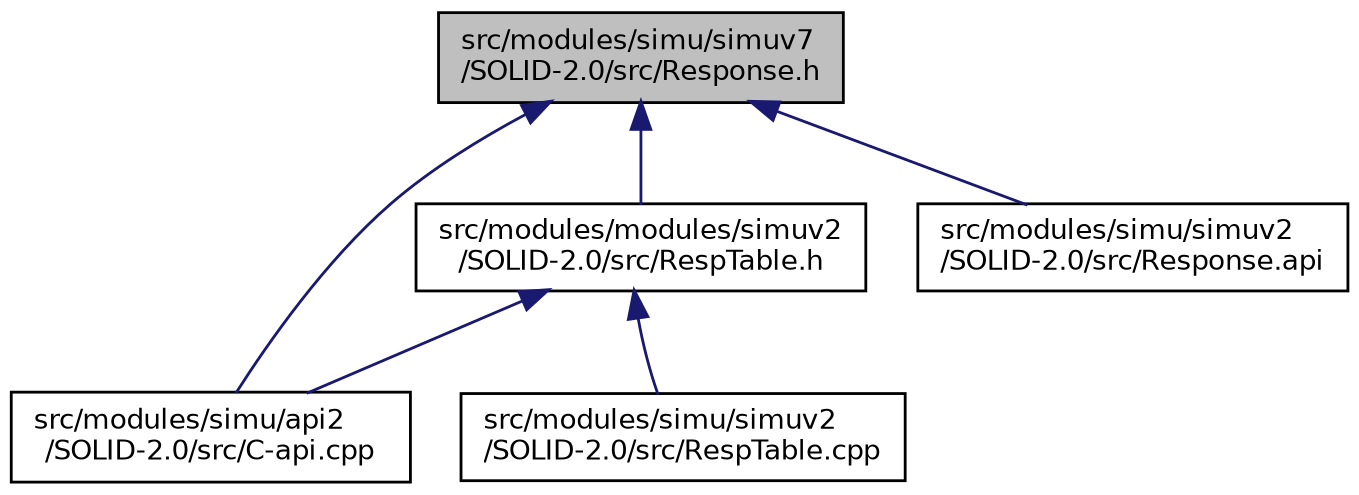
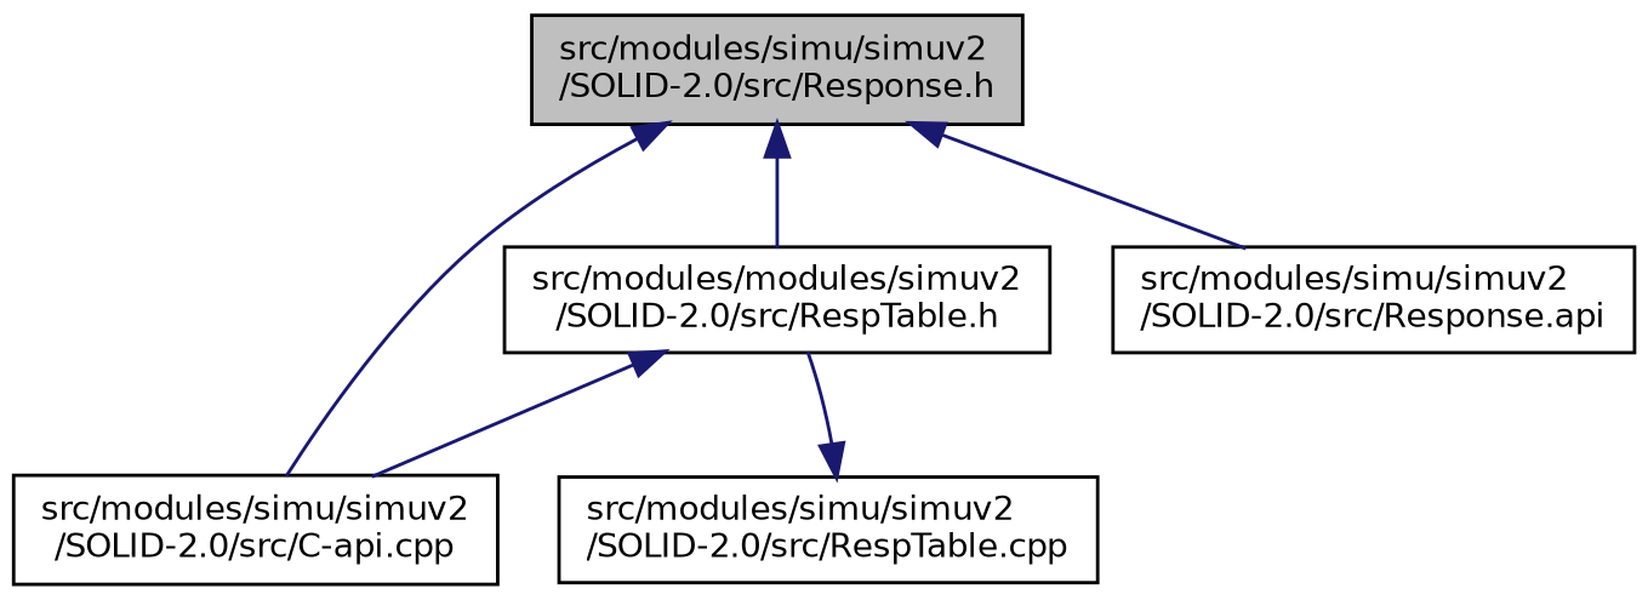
  digraph {
    node [color=black fillcolor=white fontname=Helvetica fontsize=10 shape=record style=filled]
    edge [color=midnightblue dir=back fontname=Helvetica fontsize=10 labelfontname=Helvetica labelfontsize=10 style=solid]
-   n1 [fillcolor=grey75 fontcolor=black height=0.2 label="src/modules/simu/simuv7\l/SOLID-2.0/src/Response.h" width=0.4]
-   n2 [height=0.2 label="src/modules/simu/api2\l/SOLID-2.0/src/C-api.cpp" width=0.4]
+   n1 [fillcolor=grey75 fontcolor=black height=0.2 label="src/modules/simu/simuv2\l/SOLID-2.0/src/Response.h" width=0.4]
+   n2 [height=0.2 label="src/modules/simu/simuv2\l/SOLID-2.0/src/C-api.cpp" width=0.4]
    n3 [height=0.2 label="src/modules/modules/simuv2\l/SOLID-2.0/src/RespTable.h" width=0.4]
    n4 [height=0.2 label="src/modules/simu/simuv2\l/SOLID-2.0/src/Response.api" width=0.4]
    n5 [height=0.2 label="src/modules/simu/simuv2\l/SOLID-2.0/src/RespTable.cpp" width=0.4]
    n1 -> n2
    n1 -> n3
    n1 -> n4
    n3 -> n2
-   n3 -> n5
+   n5 -> n3
  }
